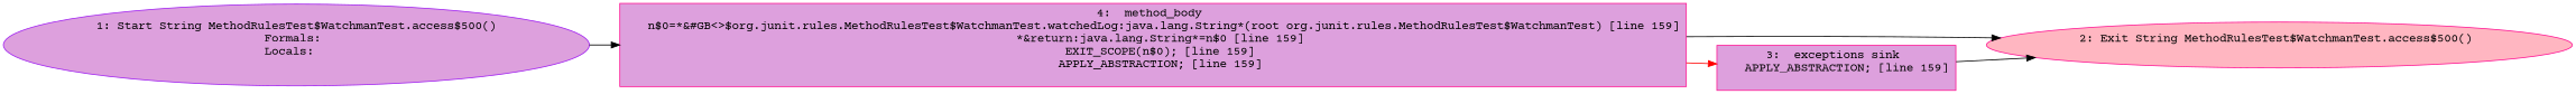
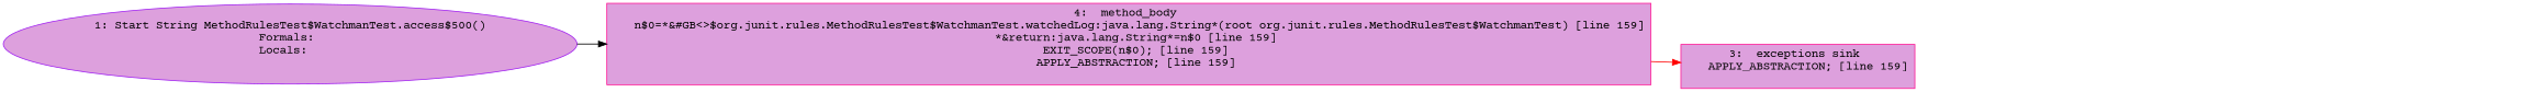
  digraph {
    rankdir=LR
    fontname="Courier Prime"
    node [color=deeppink style=filled fillcolor=plum fontname="Courier Prime"]
    edge [fontname="Courier Prime"]
    n1 [color=purple label="1: Start String MethodRulesTest$WatchmanTest.access$500()\nFormals: \nLocals:  \n  "]
    n2 [label="4:  method_body \n   n$0=*&#GB<>$org.junit.rules.MethodRulesTest$WatchmanTest.watchedLog:java.lang.String*(root org.junit.rules.MethodRulesTest$WatchmanTest) [line 159]\n  *&return:java.lang.String*=n$0 [line 159]\n  EXIT_SCOPE(n$0); [line 159]\n  APPLY_ABSTRACTION; [line 159]\n " shape=box]
-   n3 [label="2: Exit String MethodRulesTest$WatchmanTest.access$500() \n  " fillcolor=lightpink]
    n4 [label="3:  exceptions sink \n   APPLY_ABSTRACTION; [line 159]\n " shape=box]
    n1 -> n2
-   n2 -> n3
    n2 -> n4 [color=red]
-   n4 -> n3
  }
